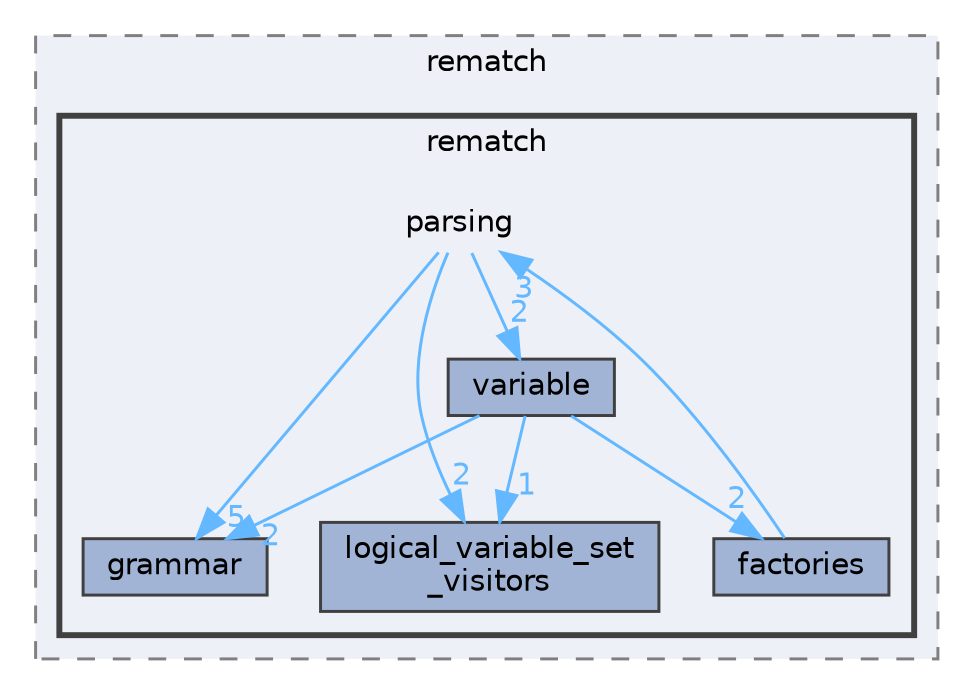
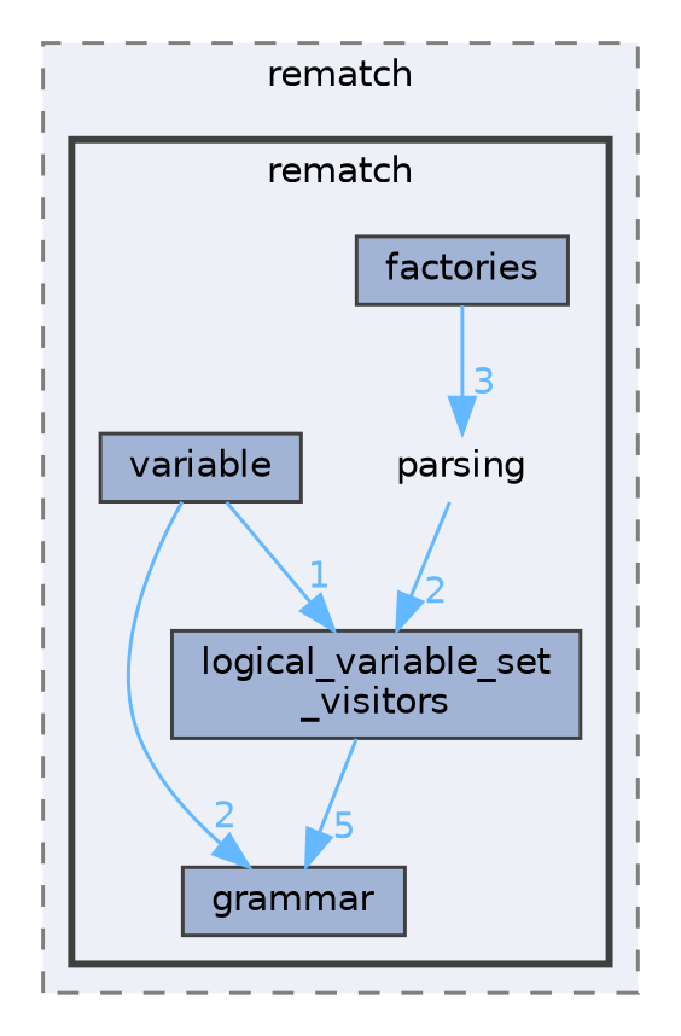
  digraph {
    compound=true
    node [fontname=Helvetica fontsize=10 shape=box color=grey25 fillcolor="#a2b4d6" style=filled]
    edge [color=steelblue1 fontcolor=steelblue1 fontname=Helvetica fontsize=10 headlabel=2 labeldistance=1.5 labelfontname=Helvetica labelfontsize=10]
    n1 [height=0.2 label=parsing shape=plaintext width=0.4 color="" fillcolor="" style=""]
    n2 [height=0.2 label=factories width=0.4]
    n3 [height=0.2 label=grammar width=0.4]
    n4 [height=0.2 label="logical_variable_set\l_visitors" width=0.4]
    n5 [height=0.2 label=variable width=0.4]
    subgraph cluster_1 {
      bgcolor="#edf0f7"
      fontname=Helvetica
      fontsize=10
      label=rematch
      pencolor=grey50
      style="filled,dashed"
      subgraph cluster_2 {
        bgcolor="#edf0f7"
        fontname=Helvetica
        fontsize=10
        label=rematch
        pencolor=grey25
        style="filled,bold"
        n1
        n2
        n3
        n4
        n5
      }
    }
-   n1 -> n3 [headlabel=5]
+   n4 -> n3 [headlabel=5]
    n1 -> n4
-   n1 -> n5
    n2 -> n1 [headlabel=3]
-   n5 -> n2
    n5 -> n3
    n5 -> n4 [headlabel=1]
  }
